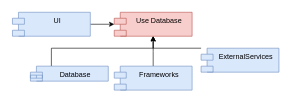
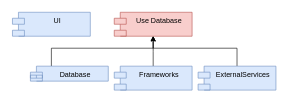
  <mxCell id="0" />
  <mxCell id="1" parent="0" />
- <mxCell id="2" style="rounded=0;orthogonalLoop=1;jettySize=auto;html=1;" edge="1" parent="1" source="3" target="4"><mxGeometry relative="1" as="geometry" /></mxCell>
  <mxCell id="3" value="UI" style="shape=module;align=left;spacingLeft=20;align=center;verticalAlign=top;whiteSpace=wrap;html=1;fillColor=#dae8fc;strokeColor=#6c8ebf;" vertex="1" parent="1"><mxGeometry x="20" y="20" width="130" height="40" as="geometry" /></mxCell>
  <mxCell id="4" value="Use Database" style="shape=module;align=left;spacingLeft=20;align=center;verticalAlign=top;whiteSpace=wrap;html=1;fillColor=#f8cecc;strokeColor=#b85450;" vertex="1" parent="1"><mxGeometry x="190" y="20" width="130" height="40" as="geometry" /></mxCell>
  <mxCell id="5" style="edgeStyle=orthogonalEdgeStyle;rounded=0;orthogonalLoop=1;jettySize=auto;html=1;entryX=0.5;entryY=1;entryDx=0;entryDy=0;" edge="1" parent="1" source="6" target="4"><mxGeometry relative="1" as="geometry"><Array as="points"><mxPoint x="85" y="80" /><mxPoint x="255" y="80" /></Array></mxGeometry></mxCell>
  <mxCell id="6" value="Database" style="shape=module;align=left;spacingLeft=20;align=center;verticalAlign=top;whiteSpace=wrap;html=1;fillColor=#dae8fc;strokeColor=#6c8ebf;" vertex="1" parent="1"><mxGeometry x="50" y="110" width="130" height="25" as="geometry" /></mxCell>
  <mxCell id="7" style="edgeStyle=orthogonalEdgeStyle;rounded=0;orthogonalLoop=1;jettySize=auto;html=1;" edge="1" parent="1" source="8"><mxGeometry relative="1" as="geometry"><mxPoint x="255" y="60" as="targetPoint" /></mxGeometry></mxCell>
  <mxCell id="8" value="Frameworks" style="shape=module;align=left;spacingLeft=20;align=center;verticalAlign=top;whiteSpace=wrap;html=1;fillColor=#dae8fc;strokeColor=#6c8ebf;" vertex="1" parent="1"><mxGeometry x="190" y="110" width="130" height="40" as="geometry" /></mxCell>
  <mxCell id="9" style="edgeStyle=orthogonalEdgeStyle;rounded=0;orthogonalLoop=1;jettySize=auto;html=1;entryX=0.5;entryY=1;entryDx=0;entryDy=0;" edge="1" parent="1" source="10" target="4"><mxGeometry relative="1" as="geometry"><Array as="points"><mxPoint x="395" y="80" /><mxPoint x="255" y="80" /></Array></mxGeometry></mxCell>
- <mxCell id="10" value="ExternalServices" style="shape=module;align=left;spacingLeft=20;align=center;verticalAlign=top;whiteSpace=wrap;html=1;fillColor=#dae8fc;strokeColor=#6c8ebf;" vertex="1" parent="1"><mxGeometry x="335" y="80" width="130" height="40" as="geometry" /></mxCell>
+ <mxCell id="10" value="ExternalServices" style="shape=module;align=left;spacingLeft=20;align=center;verticalAlign=top;whiteSpace=wrap;html=1;fillColor=#dae8fc;strokeColor=#6c8ebf;" vertex="1" parent="1"><mxGeometry x="330" y="110" width="130" height="40" as="geometry" /></mxCell>
